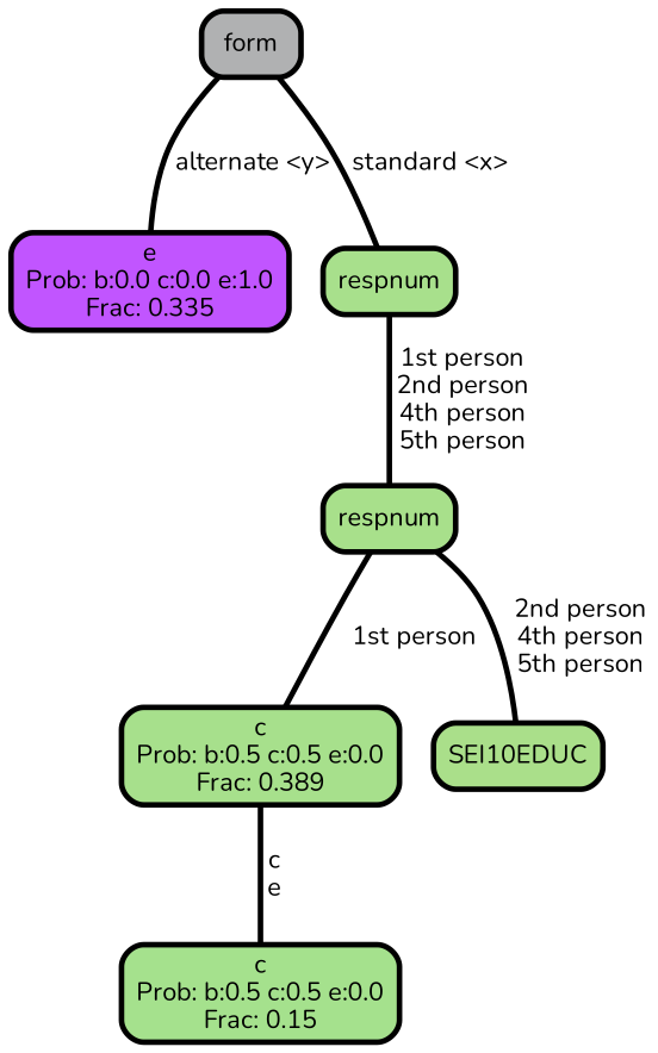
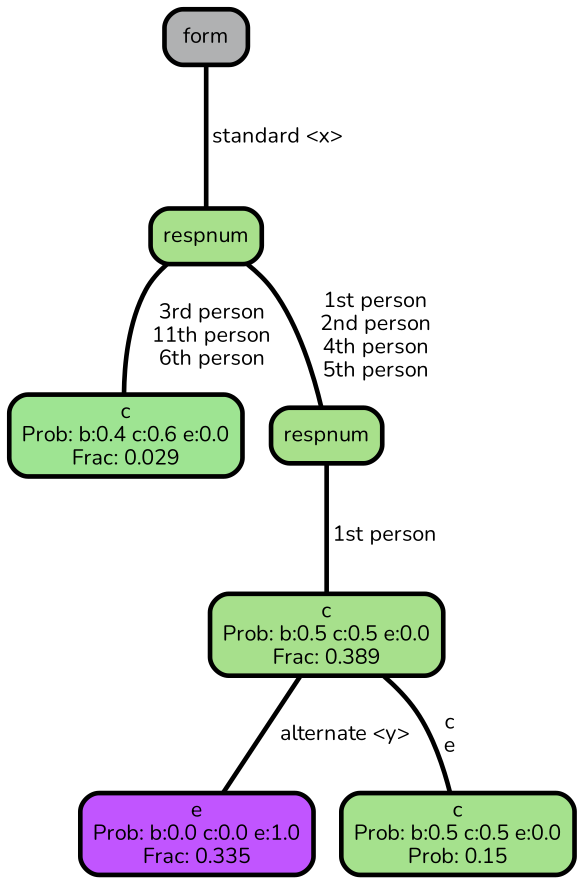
  graph {
    fontname=Nunito
    ranksep="0 equally"
    splines=straight
    node [color=black fontcolor=black fontname=Nunito penwidth=3 shape=box style="filled, rounded"]
    edge [color=black fontname=Nunito penwidth=3]
    n1 [fillcolor="#c155ff" label="e\nProb: b:0.0 c:0.0 e:1.0\nFrac: 0.335"]
    n2 [fillcolor="#b0b1b2" label=form]
    n3 [fillcolor="#a8e08c" label=respnum]
+   n4 [fillcolor="#9ee492" label="c\nProb: b:0.4 c:0.6 e:0.0\nFrac: 0.029"]
    n5 [fillcolor="#a8e08b" label=respnum]
    n6 [fillcolor="#a7e08c" label="c\nProb: b:0.5 c:0.5 e:0.0\nFrac: 0.389"]
-   n7 [fillcolor="#aadf8a" label=SEI10EDUC]
-   n8 [fillcolor="#a5e18d" label="c\nProb: b:0.5 c:0.5 e:0.0\nFrac: 0.15"]
+   n8 [fillcolor="#a5e18d" label="c\nProb: b:0.5 c:0.5 e:0.0\nProb: 0.15"]
    subgraph sub_1 {
      rank=same
    }
-   n2 -- n1 [label=" alternate <y>"]
+   n6 -- n1 [label=" alternate <y>"]
    n2 -- n3 [label=" standard <x>"]
+   n3 -- n4 [label=" 3rd person\n 11th person\n 6th person"]
    n3 -- n5 [label=" 1st person\n 2nd person\n 4th person\n 5th person"]
    n5 -- n6 [label=" 1st person"]
-   n5 -- n7 [label=" 2nd person\n 4th person\n 5th person"]
    n6 -- n8 [label=" c\n e"]
  }
